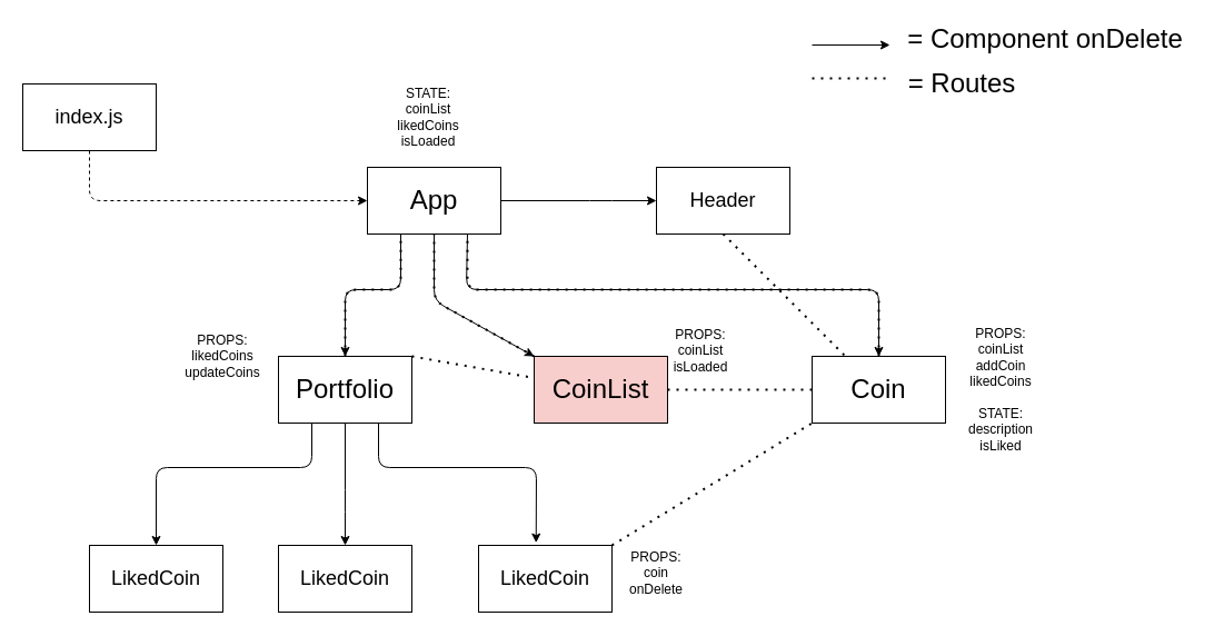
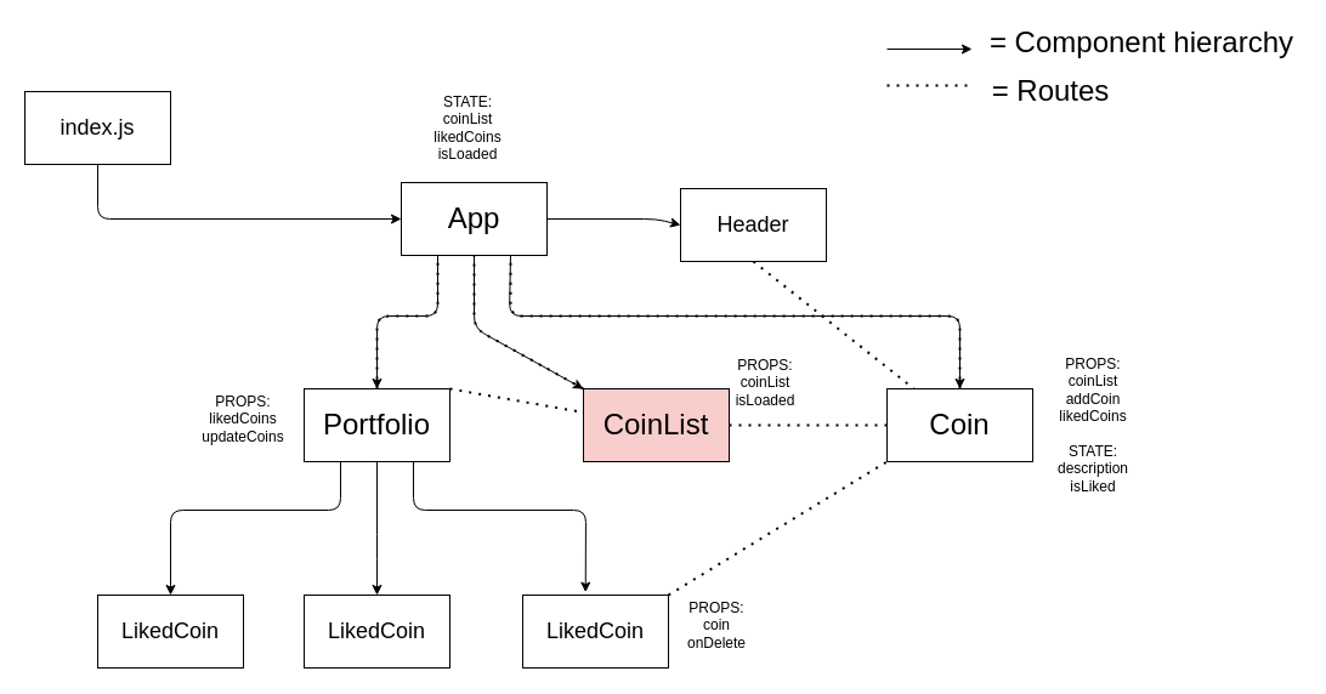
  <mxCell id="0" />
  <mxCell id="1" parent="0" />
- <mxCell id="2" value="" style="edgeStyle=none;html=1;entryX=0;entryY=0.5;entryDx=0;entryDy=0;exitX=0.5;exitY=1;exitDx=0;exitDy=0;dashed=1;" parent="1" source="3" target="6" edge="1"><mxGeometry relative="1" as="geometry"><Array as="points"><mxPoint x="80" y="180" /></Array></mxGeometry></mxCell>
+ <mxCell id="2" value="" style="edgeStyle=none;html=1;entryX=0;entryY=0.5;entryDx=0;entryDy=0;exitX=0.5;exitY=1;exitDx=0;exitDy=0;" parent="1" source="3" target="6" edge="1"><mxGeometry relative="1" as="geometry"><Array as="points"><mxPoint x="80" y="180" /></Array></mxGeometry></mxCell>
  <mxCell id="3" value="&lt;font style=&quot;font-size: 18px&quot;&gt;index.js&lt;/font&gt;" style="rounded=0;whiteSpace=wrap;html=1;" parent="1" vertex="1"><mxGeometry y="75" width="120" height="60" as="geometry" x="20" /></mxCell>
  <mxCell id="4" value="" style="edgeStyle=none;html=1;exitX=0.25;exitY=1;exitDx=0;exitDy=0;" parent="1" source="6" target="8" edge="1"><mxGeometry relative="1" as="geometry"><Array as="points"><mxPoint x="360" y="260" /><mxPoint x="310" y="260" /></Array></mxGeometry></mxCell>
  <mxCell id="5" value="" style="edgeStyle=none;html=1;entryX=0;entryY=0;entryDx=0;entryDy=0;exitX=0.5;exitY=1;exitDx=0;exitDy=0;" parent="1" source="6" target="14" edge="1"><mxGeometry relative="1" as="geometry"><Array as="points"><mxPoint x="390" y="270" /></Array></mxGeometry></mxCell>
  <mxCell id="6" value="&lt;font style=&quot;font-size: 24px&quot;&gt;App&lt;/font&gt;" style="rounded=0;whiteSpace=wrap;html=1;" parent="1" vertex="1"><mxGeometry x="330" y="150" width="120" height="60" as="geometry" /></mxCell>
  <mxCell id="7" value="" style="edgeStyle=none;html=1;entryX=0.5;entryY=0;entryDx=0;entryDy=0;exitX=0.25;exitY=1;exitDx=0;exitDy=0;" parent="1" source="8" target="9" edge="1"><mxGeometry relative="1" as="geometry"><Array as="points"><mxPoint x="280" y="420" /><mxPoint x="140" y="420" /></Array></mxGeometry></mxCell>
  <mxCell id="8" value="&lt;font style=&quot;font-size: 24px&quot;&gt;Portfolio&lt;/font&gt;" style="rounded=0;whiteSpace=wrap;html=1;" parent="1" vertex="1"><mxGeometry x="250" y="320" width="120" height="60" as="geometry" /></mxCell>
  <mxCell id="9" value="&lt;font style=&quot;font-size: 18px&quot;&gt;LikedCoin&lt;/font&gt;" style="rounded=0;whiteSpace=wrap;html=1;" parent="1" vertex="1"><mxGeometry x="80" y="490" width="120" height="60" as="geometry" /></mxCell>
  <mxCell id="10" value="" style="edgeStyle=none;html=1;exitX=0.5;exitY=1;exitDx=0;exitDy=0;entryX=0.5;entryY=0;entryDx=0;entryDy=0;" parent="1" source="8" target="11" edge="1"><mxGeometry relative="1" as="geometry"><mxPoint x="440" y="400" as="sourcePoint" /><Array as="points"><mxPoint x="310" y="450" /></Array></mxGeometry></mxCell>
  <mxCell id="11" value="&lt;font style=&quot;font-size: 18px&quot;&gt;LikedCoin&lt;/font&gt;" style="rounded=0;whiteSpace=wrap;html=1;" parent="1" vertex="1"><mxGeometry x="250" y="490" width="120" height="60" as="geometry" /></mxCell>
  <mxCell id="12" value="" style="edgeStyle=none;html=1;exitX=0.75;exitY=1;exitDx=0;exitDy=0;entryX=0.431;entryY=-0.039;entryDx=0;entryDy=0;entryPerimeter=0;" parent="1" source="8" target="13" edge="1"><mxGeometry relative="1" as="geometry"><mxPoint x="570" y="400" as="sourcePoint" /><Array as="points"><mxPoint x="340" y="420" /><mxPoint x="482" y="420" /></Array></mxGeometry></mxCell>
  <mxCell id="13" value="&lt;font style=&quot;font-size: 18px&quot;&gt;LikedCoin&lt;/font&gt;" style="rounded=0;whiteSpace=wrap;html=1;" parent="1" vertex="1"><mxGeometry x="430" y="490" width="120" height="60" as="geometry" /></mxCell>
  <mxCell id="14" value="&lt;font style=&quot;font-size: 24px&quot;&gt;CoinList&lt;/font&gt;" style="rounded=0;whiteSpace=wrap;html=1;fillColor=#f8cecc;" parent="1" vertex="1"><mxGeometry x="480" y="320" width="120" height="60" as="geometry" /></mxCell>
  <mxCell id="15" value="&lt;font style=&quot;font-size: 24px&quot;&gt;Coin&lt;/font&gt;" style="rounded=0;whiteSpace=wrap;html=1;" parent="1" vertex="1"><mxGeometry x="730" y="320" width="120" height="60" as="geometry" /></mxCell>
- <mxCell id="16" value="&lt;font style=&quot;font-size: 18px&quot;&gt;Header&lt;/font&gt;" style="rounded=0;whiteSpace=wrap;html=1;" parent="1" vertex="1"><mxGeometry x="590" y="150" width="120" height="60" as="geometry" /></mxCell>
+ <mxCell id="16" value="&lt;font style=&quot;font-size: 18px&quot;&gt;Header&lt;/font&gt;" style="rounded=0;whiteSpace=wrap;html=1;" parent="1" vertex="1"><mxGeometry x="560" y="155" width="120" height="60" as="geometry" /></mxCell>
  <mxCell id="17" value="" style="endArrow=none;dashed=1;html=1;dashPattern=1 3;strokeWidth=2;exitX=1;exitY=0;exitDx=0;exitDy=0;" parent="1" source="8" target="14" edge="1"><mxGeometry width="50" height="50" relative="1" as="geometry"><mxPoint x="420" y="400" as="sourcePoint" /><mxPoint x="470" y="350" as="targetPoint" /></mxGeometry></mxCell>
  <mxCell id="18" value="" style="endArrow=none;dashed=1;html=1;dashPattern=1 3;strokeWidth=2;exitX=0.5;exitY=1;exitDx=0;exitDy=0;" parent="1" source="16" target="15" edge="1"><mxGeometry width="50" height="50" relative="1" as="geometry"><mxPoint x="360" y="250" as="sourcePoint" /><mxPoint x="360" y="310" as="targetPoint" /></mxGeometry></mxCell>
  <mxCell id="19" value="" style="endArrow=classic;html=1;entryX=0;entryY=0.5;entryDx=0;entryDy=0;exitX=1;exitY=0.5;exitDx=0;exitDy=0;" parent="1" source="6" target="16" edge="1"><mxGeometry width="50" height="50" relative="1" as="geometry"><mxPoint x="640" y="360" as="sourcePoint" /><mxPoint x="690" y="310" as="targetPoint" /><Array as="points"><mxPoint x="540" y="180" /></Array></mxGeometry></mxCell>
  <mxCell id="20" value="" style="endArrow=none;dashed=1;html=1;dashPattern=1 3;strokeWidth=2;entryX=0;entryY=1;entryDx=0;entryDy=0;exitX=1;exitY=0;exitDx=0;exitDy=0;" parent="1" source="13" target="15" edge="1"><mxGeometry width="50" height="50" relative="1" as="geometry"><mxPoint x="560" y="410" as="sourcePoint" /><mxPoint x="610" y="360" as="targetPoint" /></mxGeometry></mxCell>
  <mxCell id="21" value="" style="endArrow=classic;html=1;" parent="1" edge="1"><mxGeometry width="50" height="50" relative="1" as="geometry"><mxPoint x="730" y="40" as="sourcePoint" /><mxPoint x="800" y="40" as="targetPoint" /></mxGeometry></mxCell>
- <mxCell id="22" value="&lt;font style=&quot;font-size: 24px&quot;&gt;= Component onDelete&lt;/font&gt;" style="text;html=1;strokeColor=none;fillColor=none;align=center;verticalAlign=middle;whiteSpace=wrap;rounded=0;" parent="1" vertex="1"><mxGeometry x="810" y="20" width="260" height="30" as="geometry" /></mxCell>
+ <mxCell id="22" value="&lt;font style=&quot;font-size: 24px&quot;&gt;= Component hierarchy&lt;/font&gt;" style="text;html=1;strokeColor=none;fillColor=none;align=center;verticalAlign=middle;whiteSpace=wrap;rounded=0;" parent="1" vertex="1"><mxGeometry x="810" y="20" width="260" height="30" as="geometry" /></mxCell>
  <mxCell id="23" value="" style="endArrow=none;dashed=1;html=1;dashPattern=1 3;strokeWidth=2;" parent="1" edge="1"><mxGeometry width="50" height="50" relative="1" as="geometry"><mxPoint x="730" y="70" as="sourcePoint" /><mxPoint x="800" y="70" as="targetPoint" /></mxGeometry></mxCell>
  <mxCell id="24" value="&lt;font style=&quot;font-size: 24px&quot;&gt;= Routes&lt;/font&gt;" style="text;html=1;strokeColor=none;fillColor=none;align=center;verticalAlign=middle;whiteSpace=wrap;rounded=0;" parent="1" vertex="1"><mxGeometry x="810" y="60" width="110" height="30" as="geometry" /></mxCell>
  <mxCell id="25" value="" style="endArrow=none;dashed=1;html=1;dashPattern=1 3;strokeWidth=2;fontSize=18;entryX=0;entryY=0.5;entryDx=0;entryDy=0;exitX=1;exitY=0.5;exitDx=0;exitDy=0;" parent="1" source="14" target="15" edge="1"><mxGeometry width="50" height="50" relative="1" as="geometry"><mxPoint x="450" y="350" as="sourcePoint" /><mxPoint x="500" y="300" as="targetPoint" /></mxGeometry></mxCell>
  <mxCell id="26" value="" style="endArrow=classic;html=1;fontSize=18;entryX=0.5;entryY=0;entryDx=0;entryDy=0;exitX=0.75;exitY=1;exitDx=0;exitDy=0;" parent="1" source="6" target="15" edge="1"><mxGeometry width="50" height="50" relative="1" as="geometry"><mxPoint x="490" y="350" as="sourcePoint" /><mxPoint x="540" y="300" as="targetPoint" /><Array as="points"><mxPoint x="419" y="260" /><mxPoint x="790" y="260" /></Array></mxGeometry></mxCell>
  <mxCell id="27" value="" style="endArrow=none;dashed=1;html=1;dashPattern=1 3;strokeWidth=2;fontSize=18;exitX=0.5;exitY=0;exitDx=0;exitDy=0;entryX=0.25;entryY=1;entryDx=0;entryDy=0;" parent="1" source="8" target="6" edge="1"><mxGeometry width="50" height="50" relative="1" as="geometry"><mxPoint x="490" y="370" as="sourcePoint" /><mxPoint x="540" y="320" as="targetPoint" /><Array as="points"><mxPoint x="310" y="260" /><mxPoint x="360" y="260" /></Array></mxGeometry></mxCell>
  <mxCell id="28" value="" style="endArrow=none;dashed=1;html=1;dashPattern=1 3;strokeWidth=2;exitX=0;exitY=0;exitDx=0;exitDy=0;entryX=0.5;entryY=1;entryDx=0;entryDy=0;" parent="1" source="14" target="6" edge="1"><mxGeometry width="50" height="50" relative="1" as="geometry"><mxPoint x="380" y="330" as="sourcePoint" /><mxPoint x="600" y="220" as="targetPoint" /><Array as="points"><mxPoint x="390" y="270" /></Array></mxGeometry></mxCell>
  <mxCell id="29" value="" style="endArrow=none;dashed=1;html=1;dashPattern=1 3;strokeWidth=2;exitX=0.5;exitY=0;exitDx=0;exitDy=0;entryX=0.75;entryY=1;entryDx=0;entryDy=0;" parent="1" source="15" target="6" edge="1"><mxGeometry width="50" height="50" relative="1" as="geometry"><mxPoint x="390" y="340" as="sourcePoint" /><mxPoint x="610" y="230" as="targetPoint" /><Array as="points"><mxPoint x="790" y="260" /><mxPoint x="420" y="260" /></Array></mxGeometry></mxCell>
  <mxCell id="30" value="STATE:&lt;br&gt;coinList&lt;br&gt;likedCoins&lt;br&gt;isLoaded" style="text;html=1;strokeColor=none;fillColor=none;align=center;verticalAlign=middle;whiteSpace=wrap;rounded=0;" vertex="1" parent="1"><mxGeometry x="355" y="90" width="60" height="30" as="geometry" /></mxCell>
- <mxCell id="31" value="PROPS:&lt;br&gt;likedCoins&lt;br&gt;updateCoins" style="text;html=1;strokeColor=none;fillColor=none;align=center;verticalAlign=middle;whiteSpace=wrap;rounded=0;" vertex="1" parent="1"><mxGeometry x="170" y="305" width="60" height="30" as="geometry" /></mxCell>
+ <mxCell id="31" value="PROPS:&lt;br&gt;likedCoins&lt;br&gt;updateCoins" style="text;html=1;strokeColor=none;fillColor=none;align=center;verticalAlign=middle;whiteSpace=wrap;rounded=0;" vertex="1" parent="1"><mxGeometry x="170" y="330" width="60" height="30" as="geometry" /></mxCell>
  <mxCell id="32" value="PROPS:&lt;br&gt;coinList&lt;br&gt;isLoaded" style="text;html=1;strokeColor=none;fillColor=none;align=center;verticalAlign=middle;whiteSpace=wrap;rounded=0;" vertex="1" parent="1"><mxGeometry x="600" y="300" width="60" height="30" as="geometry" /></mxCell>
  <mxCell id="33" value="PROPS:&lt;br&gt;coinList&lt;br&gt;addCoin&lt;br&gt;likedCoins&lt;br&gt;&lt;br&gt;STATE:&lt;br&gt;description&lt;br&gt;isLiked" style="text;html=1;strokeColor=none;fillColor=none;align=center;verticalAlign=middle;whiteSpace=wrap;rounded=0;" vertex="1" parent="1"><mxGeometry x="860" y="285" width="80" height="130" as="geometry" /></mxCell>
  <mxCell id="34" value="PROPS:&lt;br&gt;coin&lt;br&gt;onDelete" style="text;html=1;strokeColor=none;fillColor=none;align=center;verticalAlign=middle;whiteSpace=wrap;rounded=0;" vertex="1" parent="1"><mxGeometry x="560" y="500" width="60" height="30" as="geometry" /></mxCell>
